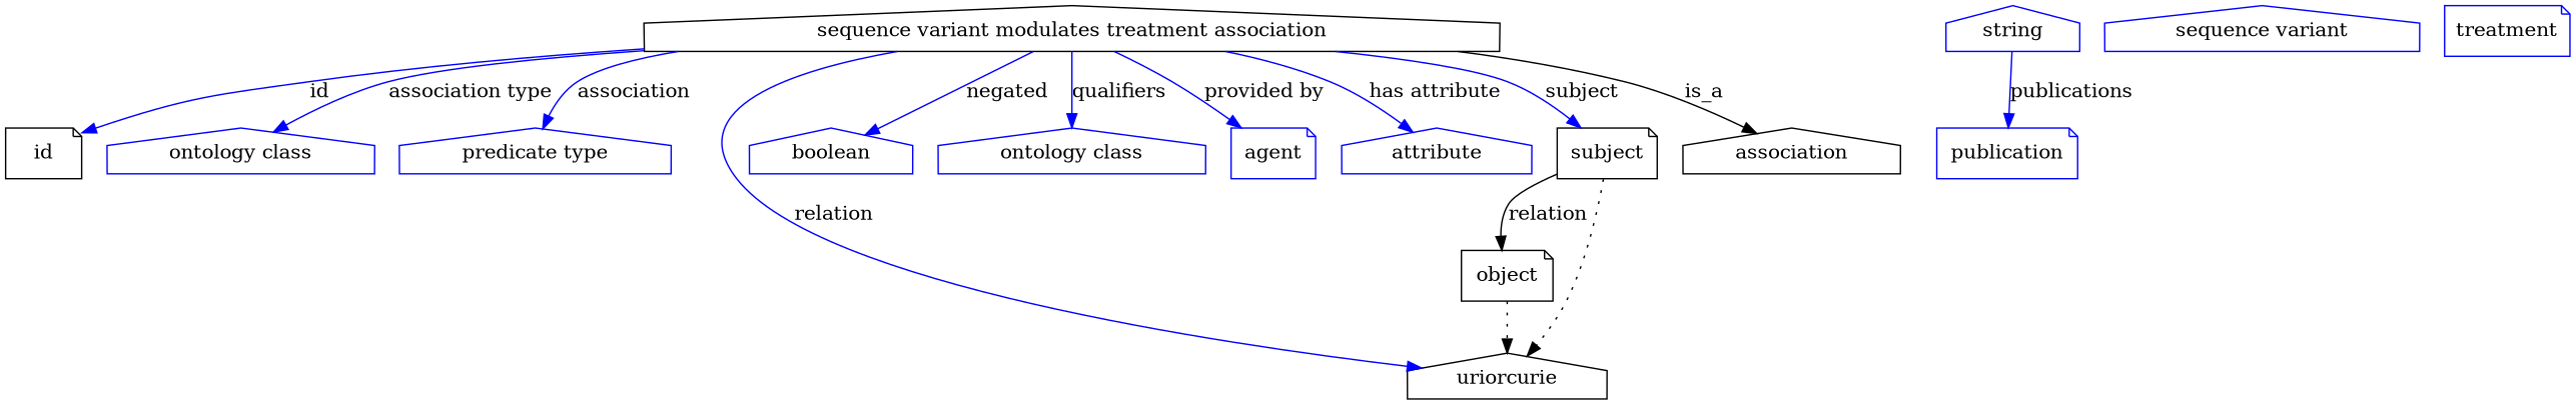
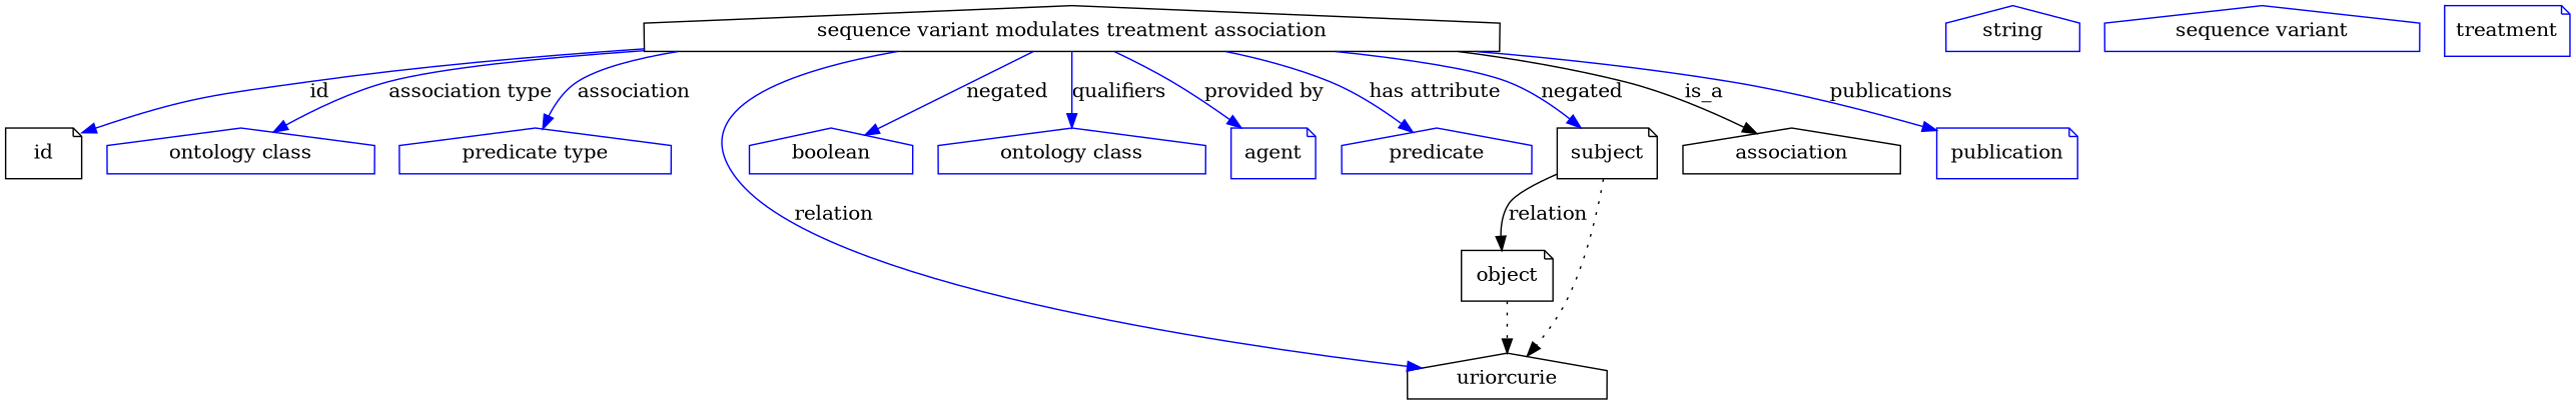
  digraph {
    node [shape=house color=blue]
    edge [color=blue style=solid]
    n1 [height=0.5 label="sequence variant modulates treatment association" width=5.1815 color=""]
    association [height=0.5 width=1.3902 color=""]
    id [height=0.5 shape=note width=0.75 color=""]
    n4 [height=0.5 label="ontology class" width=1.7151]
    n5 [height=0.5 label="predicate type" width=1.679]
    n6 [color=black height=0.5 label=uriorcurie width=1.2638]
    n7 [height=0.5 label=boolean width=1.0652]
    n8 [height=0.5 label="ontology class" width=1.7151]
    n9 [height=0.5 label=publication shape=note width=1.3902]
    n10 [height=0.5 label=agent shape=note width=0.83048]
-   n11 [height=0.5 label=attribute width=1.1193]
+   n11 [height=0.5 label=predicate width=1.1193]
    subject [height=0.5 shape=note width=0.99297 color=""]
    object [height=0.5 shape=note width=0.9027 color=""]
    n14 [height=0.5 label=string width=0.84854]
    n15 [height=0.5 label="sequence variant" width=1.9318]
    n16 [height=0.5 label=treatment shape=note width=1.2277]
    n1 -> association [label=is_a color="" style=""]
    n1 -> id [label=id]
    n1 -> n4 [label="association type"]
    n1 -> n5 [label=association]
    n1 -> n6 [label=relation]
    n1 -> n7 [label=negated]
    n1 -> n8 [label=qualifiers]
-   n14 -> n9 [label=publications]
+   n1 -> n9 [label=publications]
    n1 -> n10 [label="provided by"]
    n1 -> n11 [label="has attribute"]
-   n1 -> subject [label=subject]
+   n1 -> subject [label=negated]
    subject -> n6 [style=dotted color=""]
    subject -> object [label=relation color="" style=""]
    object -> n6 [style=dotted color=""]
  }
